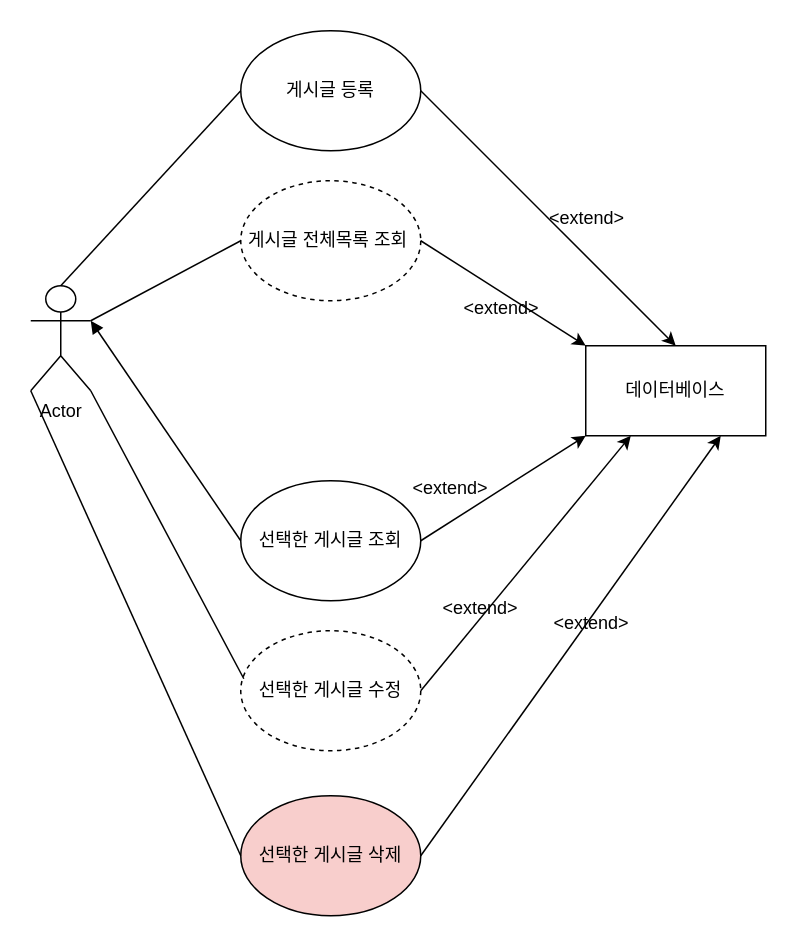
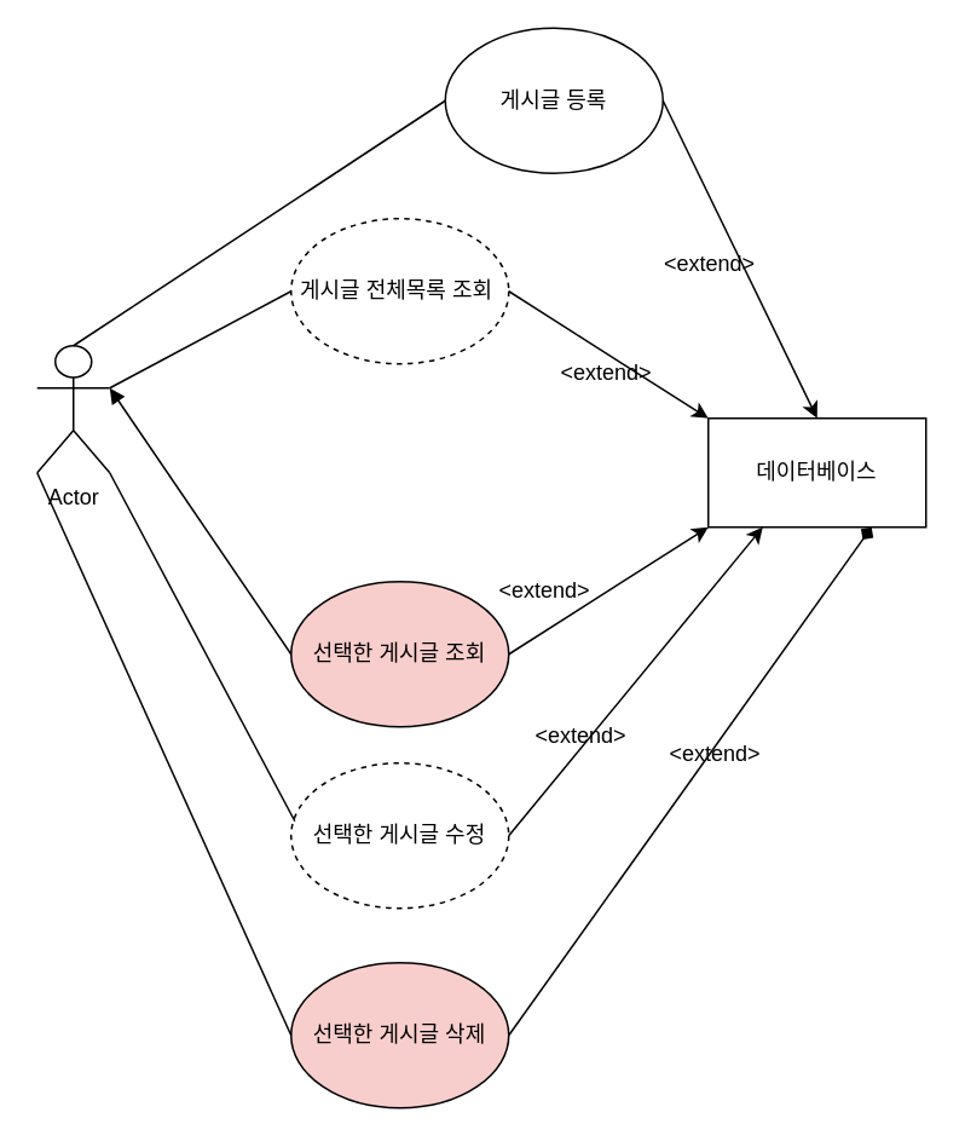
  <mxCell id="0" />
  <mxCell id="1" parent="0" />
- <mxCell id="2" value="게시글 등록" style="ellipse;whiteSpace=wrap;html=1;" vertex="1" parent="1"><mxGeometry x="160" y="20" width="120" height="80" as="geometry" /></mxCell>
+ <mxCell id="2" value="게시글 등록" style="ellipse;whiteSpace=wrap;html=1;" vertex="1" parent="1"><mxGeometry x="245" y="15" width="120" height="80" as="geometry" /></mxCell>
  <mxCell id="3" value="게시글 전체목록 조회&amp;nbsp;" style="ellipse;whiteSpace=wrap;html=1;dashed=1;" vertex="1" parent="1"><mxGeometry x="160" y="120" width="120" height="80" as="geometry" /></mxCell>
- <mxCell id="4" value="선택한 게시글 조회" style="ellipse;whiteSpace=wrap;html=1;" vertex="1" parent="1"><mxGeometry x="160" y="320" width="120" height="80" as="geometry" /></mxCell>
+ <mxCell id="4" value="선택한 게시글 조회" style="ellipse;whiteSpace=wrap;html=1;fillColor=#f8cecc;" vertex="1" parent="1"><mxGeometry x="160" y="320" width="120" height="80" as="geometry" /></mxCell>
  <mxCell id="5" value="선택한 게시글 수정" style="ellipse;whiteSpace=wrap;html=1;dashed=1;" vertex="1" parent="1"><mxGeometry x="160" y="420" width="120" height="80" as="geometry" /></mxCell>
  <mxCell id="6" value="선택한 게시글 삭제" style="ellipse;whiteSpace=wrap;html=1;fillColor=#f8cecc;" vertex="1" parent="1"><mxGeometry x="160" y="530" width="120" height="80" as="geometry" /></mxCell>
  <mxCell id="7" value="Actor" style="shape=umlActor;verticalLabelPosition=bottom;verticalAlign=top;html=1;outlineConnect=0;" vertex="1" parent="1"><mxGeometry x="20" y="190" width="40" height="70" as="geometry" /></mxCell>
  <mxCell id="8" value="데이터베이스" style="rounded=0;whiteSpace=wrap;html=1;" vertex="1" parent="1"><mxGeometry x="390" y="230" width="120" height="60" as="geometry" /></mxCell>
  <mxCell id="9" value="" style="endArrow=none;html=1;rounded=0;entryX=0;entryY=0.5;entryDx=0;entryDy=0;" edge="1" parent="1" target="2"><mxGeometry width="50" height="50" relative="1" as="geometry"><mxPoint x="40" y="190" as="sourcePoint" /><mxPoint x="90" y="140" as="targetPoint" /></mxGeometry></mxCell>
  <mxCell id="10" value="" style="endArrow=none;html=1;rounded=0;entryX=0;entryY=0.5;entryDx=0;entryDy=0;exitX=1;exitY=0.333;exitDx=0;exitDy=0;exitPerimeter=0;" edge="1" parent="1" source="7" target="3"><mxGeometry width="50" height="50" relative="1" as="geometry"><mxPoint x="200" y="350" as="sourcePoint" /><mxPoint x="250" y="300" as="targetPoint" /></mxGeometry></mxCell>
  <mxCell id="11" value="" style="endArrow=none;html=1;rounded=0;exitX=0;exitY=0.5;exitDx=0;exitDy=0;" edge="1" parent="1" source="6"><mxGeometry width="50" height="50" relative="1" as="geometry"><mxPoint x="-30" y="310" as="sourcePoint" /><mxPoint x="20" y="260" as="targetPoint" /></mxGeometry></mxCell>
  <mxCell id="12" value="" style="endArrow=block;html=1;rounded=0;entryX=1;entryY=0.333;entryDx=0;entryDy=0;entryPerimeter=0;exitX=0;exitY=0.5;exitDx=0;exitDy=0;" edge="1" parent="1" source="4" target="7"><mxGeometry width="50" height="50" relative="1" as="geometry"><mxPoint x="200" y="350" as="sourcePoint" /><mxPoint x="250" y="300" as="targetPoint" /></mxGeometry></mxCell>
  <mxCell id="13" value="" style="endArrow=none;html=1;rounded=0;entryX=1;entryY=1;entryDx=0;entryDy=0;entryPerimeter=0;exitX=0.017;exitY=0.4;exitDx=0;exitDy=0;exitPerimeter=0;" edge="1" parent="1" source="5" target="7"><mxGeometry width="50" height="50" relative="1" as="geometry"><mxPoint x="200" y="350" as="sourcePoint" /><mxPoint x="250" y="300" as="targetPoint" /></mxGeometry></mxCell>
  <mxCell id="14" value="" style="endArrow=classic;html=1;rounded=0;entryX=0.5;entryY=0;entryDx=0;entryDy=0;exitX=1;exitY=0.5;exitDx=0;exitDy=0;" edge="1" parent="1" source="2" target="8"><mxGeometry width="50" height="50" relative="1" as="geometry"><mxPoint x="200" y="350" as="sourcePoint" /><mxPoint x="250" y="300" as="targetPoint" /></mxGeometry></mxCell>
  <mxCell id="15" value="" style="endArrow=classic;html=1;rounded=0;entryX=0;entryY=0;entryDx=0;entryDy=0;exitX=1;exitY=0.5;exitDx=0;exitDy=0;" edge="1" parent="1" source="3" target="8"><mxGeometry width="50" height="50" relative="1" as="geometry"><mxPoint x="200" y="350" as="sourcePoint" /><mxPoint x="250" y="300" as="targetPoint" /></mxGeometry></mxCell>
  <mxCell id="16" value="" style="endArrow=classic;html=1;rounded=0;exitX=1;exitY=0.5;exitDx=0;exitDy=0;" edge="1" parent="1" source="4"><mxGeometry width="50" height="50" relative="1" as="geometry"><mxPoint x="340" y="340" as="sourcePoint" /><mxPoint x="390" y="290" as="targetPoint" /></mxGeometry></mxCell>
  <mxCell id="17" value="" style="endArrow=classic;html=1;rounded=0;entryX=0.25;entryY=1;entryDx=0;entryDy=0;exitX=1;exitY=0.5;exitDx=0;exitDy=0;" edge="1" parent="1" source="5" target="8"><mxGeometry width="50" height="50" relative="1" as="geometry"><mxPoint x="200" y="350" as="sourcePoint" /><mxPoint x="250" y="300" as="targetPoint" /></mxGeometry></mxCell>
- <mxCell id="18" value="" style="endArrow=classic;html=1;rounded=0;entryX=0.75;entryY=1;entryDx=0;entryDy=0;exitX=1;exitY=0.5;exitDx=0;exitDy=0;" edge="1" parent="1" source="6" target="8"><mxGeometry width="50" height="50" relative="1" as="geometry"><mxPoint x="200" y="350" as="sourcePoint" /><mxPoint x="250" y="300" as="targetPoint" /></mxGeometry></mxCell>
+ <mxCell id="18" value="" style="endArrow=diamond;html=1;rounded=0;entryX=0.75;entryY=1;entryDx=0;entryDy=0;exitX=1;exitY=0.5;exitDx=0;exitDy=0;" edge="1" parent="1" source="6" target="8"><mxGeometry width="50" height="50" relative="1" as="geometry"><mxPoint x="200" y="350" as="sourcePoint" /><mxPoint x="250" y="300" as="targetPoint" /></mxGeometry></mxCell>
  <mxCell id="19" value="&amp;lt;extend&amp;gt;" style="text;html=1;strokeColor=none;fillColor=none;align=center;verticalAlign=middle;whiteSpace=wrap;rounded=0;" vertex="1" parent="1"><mxGeometry x="361" y="130" width="60" height="30" as="geometry" /></mxCell>
  <mxCell id="20" value="&amp;lt;extend&amp;gt;" style="text;html=1;strokeColor=none;fillColor=none;align=center;verticalAlign=middle;whiteSpace=wrap;rounded=0;" vertex="1" parent="1"><mxGeometry x="304" y="190" width="60" height="30" as="geometry" /></mxCell>
  <mxCell id="21" value="&amp;lt;extend&amp;gt;" style="text;html=1;strokeColor=none;fillColor=none;align=center;verticalAlign=middle;whiteSpace=wrap;rounded=0;" vertex="1" parent="1"><mxGeometry x="364" y="400" width="60" height="30" as="geometry" /></mxCell>
  <mxCell id="22" value="&amp;lt;extend&amp;gt;" style="text;html=1;strokeColor=none;fillColor=none;align=center;verticalAlign=middle;whiteSpace=wrap;rounded=0;" vertex="1" parent="1"><mxGeometry x="290" y="390" width="60" height="30" as="geometry" /></mxCell>
  <mxCell id="23" value="&amp;lt;extend&amp;gt;" style="text;html=1;strokeColor=none;fillColor=none;align=center;verticalAlign=middle;whiteSpace=wrap;rounded=0;" vertex="1" parent="1"><mxGeometry x="270" y="310" width="60" height="30" as="geometry" /></mxCell>
